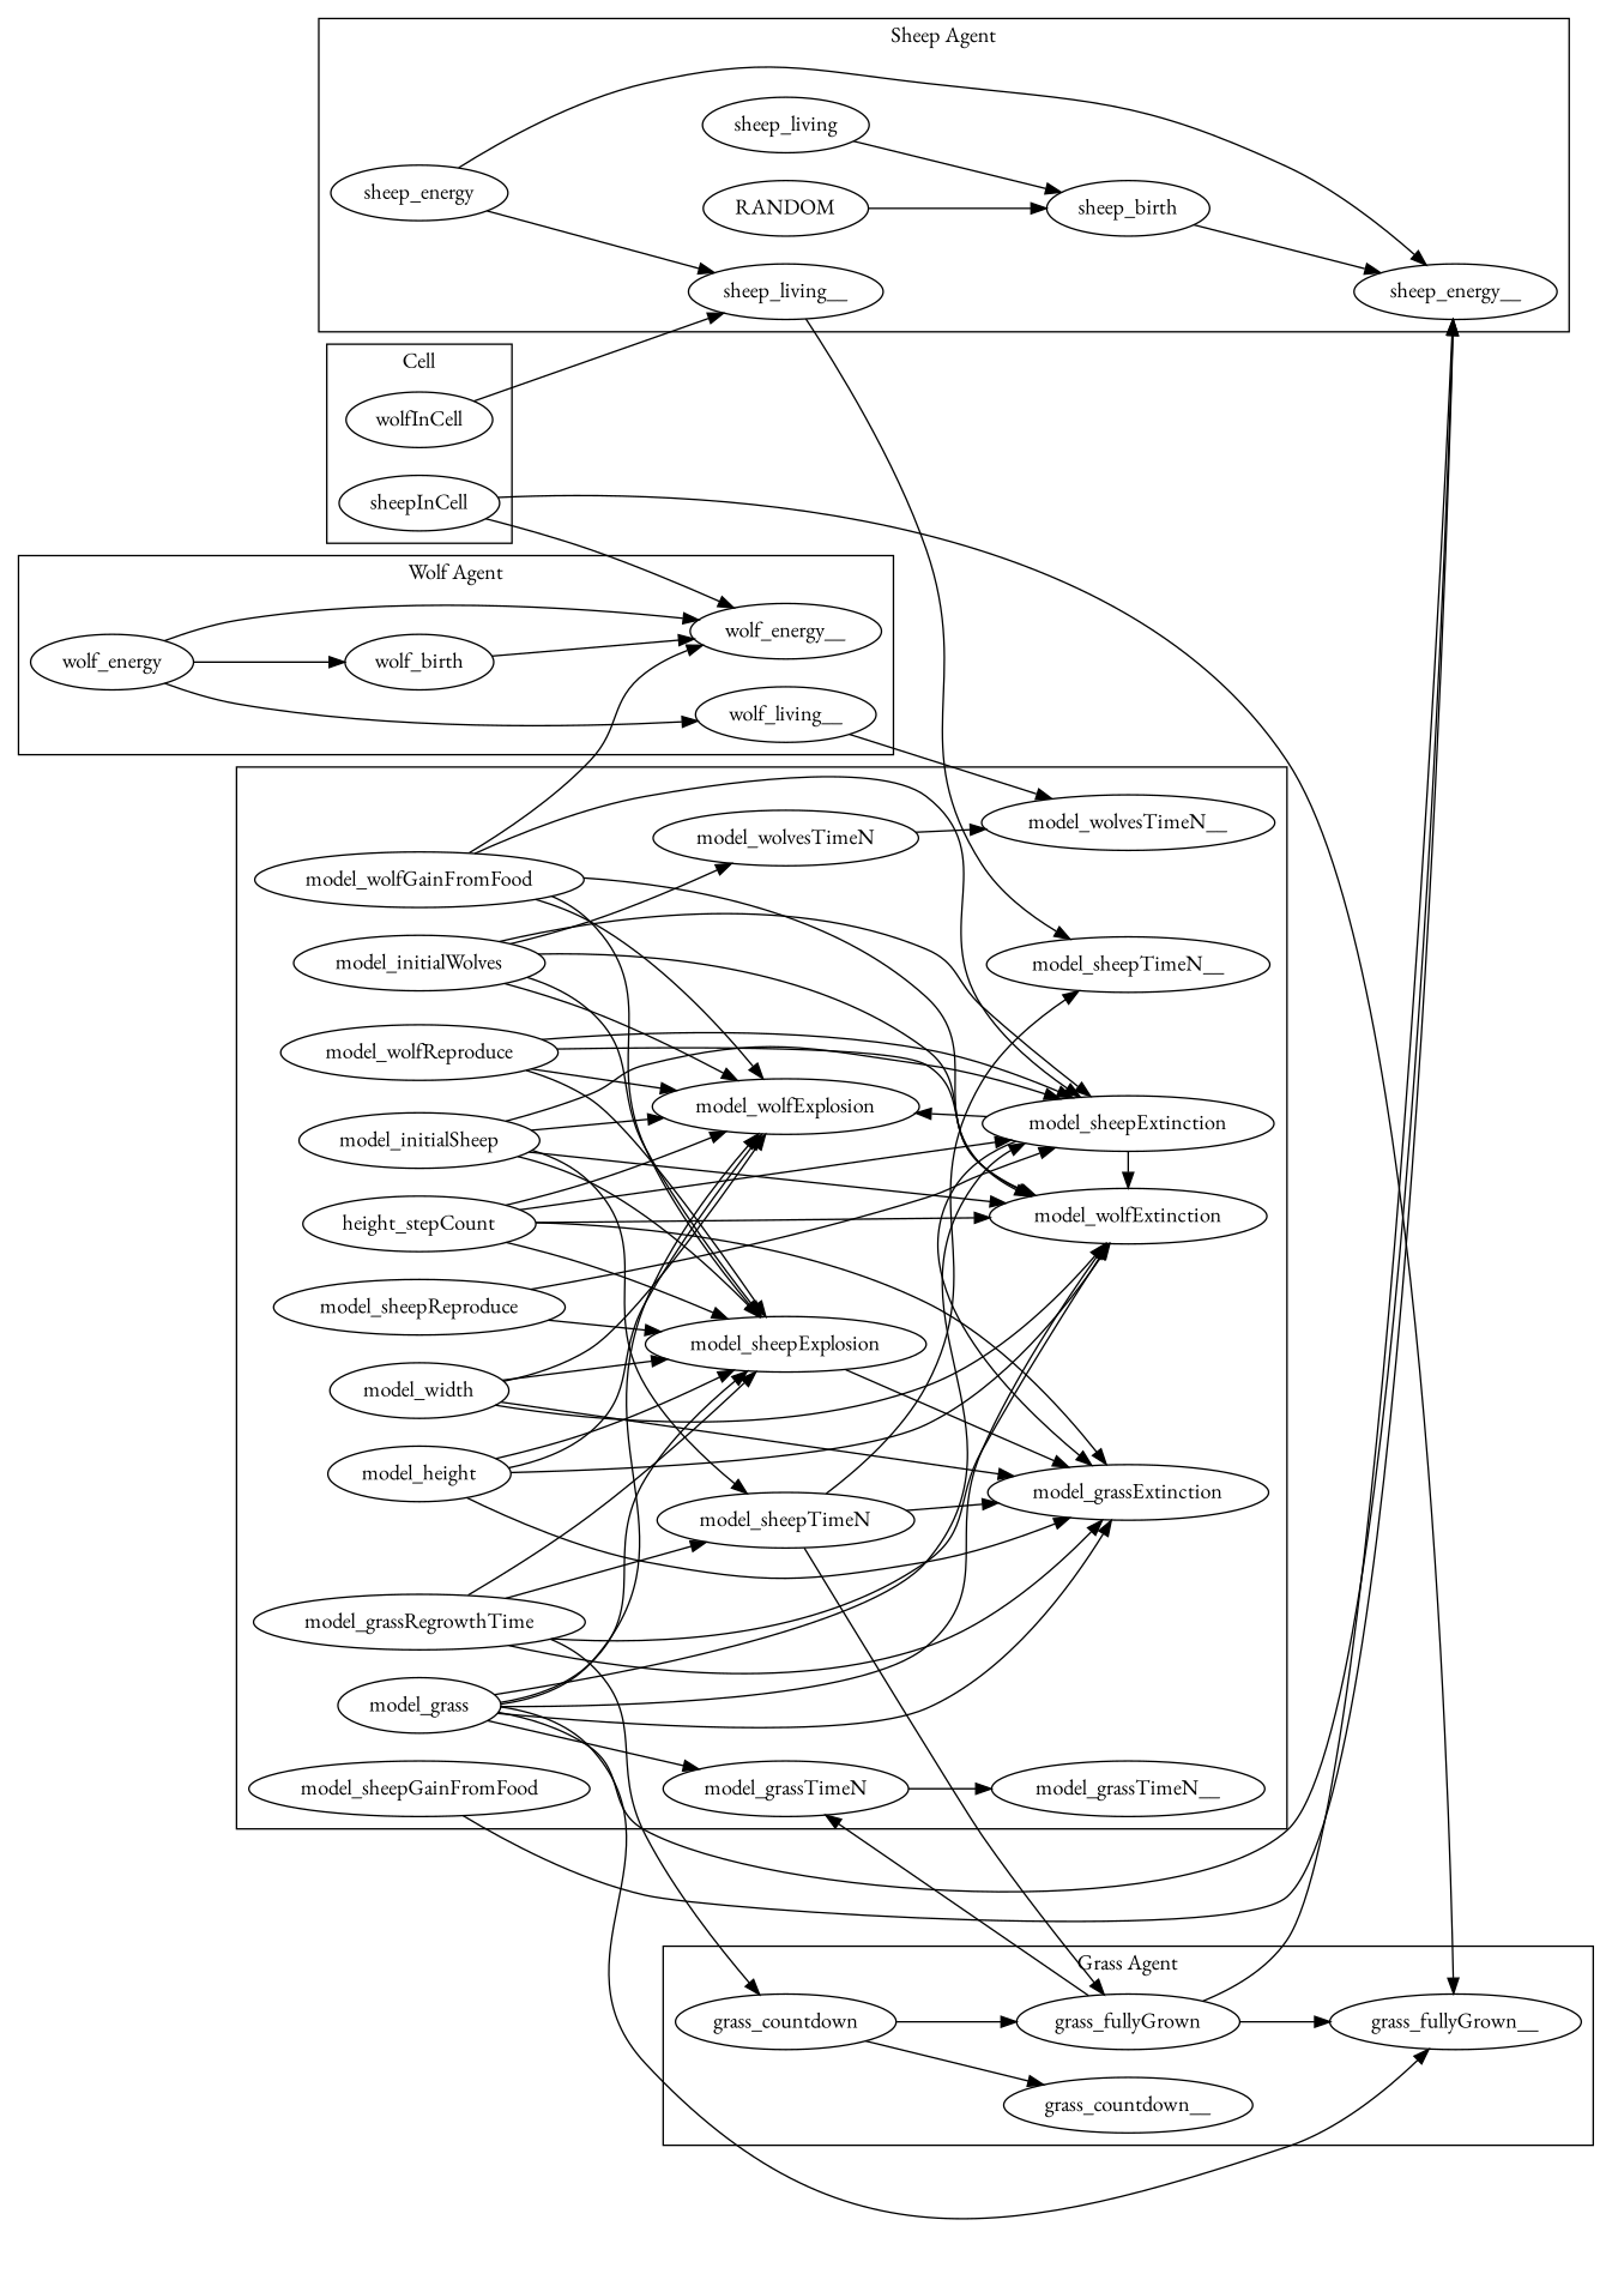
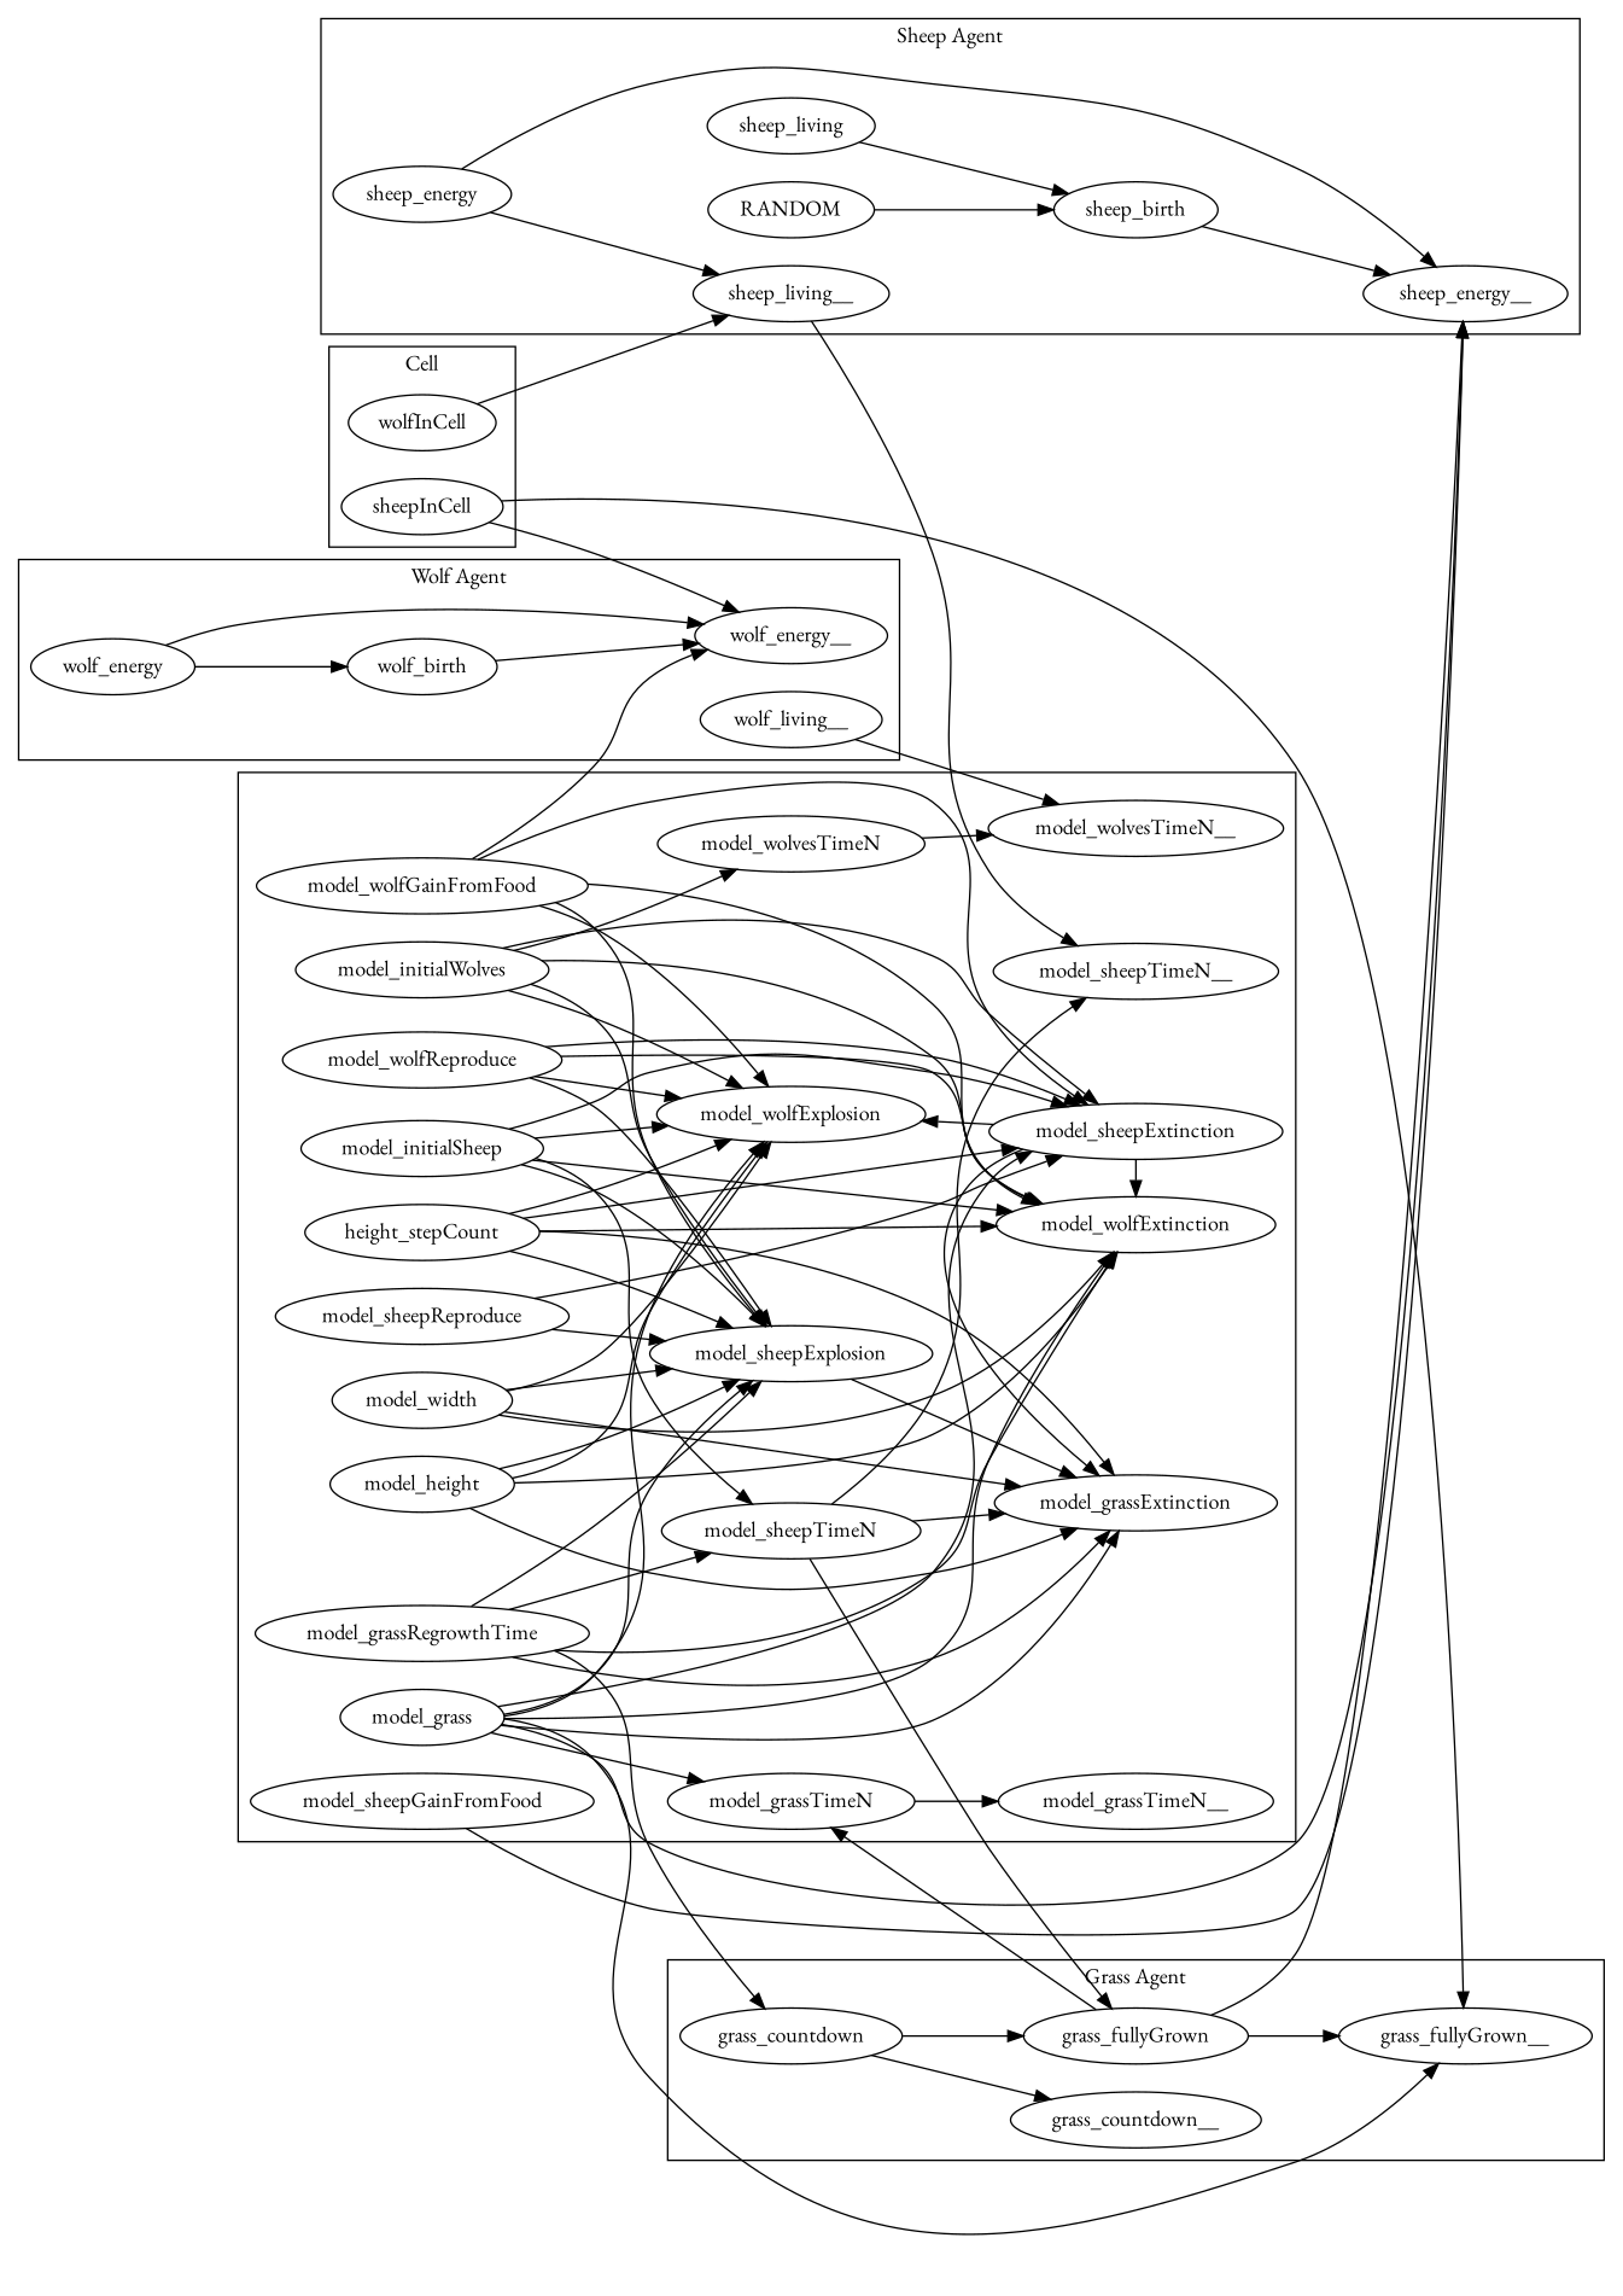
  digraph {
    fontname="EB Garamond"
    newrank=true
    rankdir=LR
    node [fontname="EB Garamond"]
    edge [fontname="EB Garamond"]
    model_sheepExplosion
    model_wolfExplosion
    model_sheepExtinction
    model_wolfExtinction
    model_grassExtinction
    model_sheepTimeN
    model_wolvesTimeN
    model_grassTimeN
    model_sheepTimeN__
    model_wolvesTimeN__
    model_grassTimeN__
    model_sheepGainFromFood
    model_wolfGainFromFood
    sheepInCell
    wolfInCell
    model_height
    model_width
    model_initialSheep
    model_initialWolves
    model_sheepReproduce
    model_wolfReproduce
    model_grass
    model_grassRegrowthTime
    n24 [label=height_stepCount]
    grass_fullyGrown
    grass_fullyGrown__
    grass_countdown
    grass_countdown__
    sheep_energy__
    sheep_living__
    sheep_energy
    sheep_living
    sheep_birth
    RANDOM
    wolf_energy__
    wolf_energy
    wolf_living__
    wolf_birth
    subgraph sub_1 {
      rank=same
      model_sheepExplosion
      model_wolfExplosion
    }
    subgraph sub_2 {
      rank=same
      model_sheepExtinction
      model_wolfExtinction
      model_grassExtinction
    }
    subgraph sub_3 {
      rank=same
      model_sheepTimeN
      model_wolvesTimeN
      model_grassTimeN
    }
    subgraph sub_4 {
      rank=same
      model_sheepTimeN__
      model_wolvesTimeN__
      model_grassTimeN__
    }
    subgraph sub_5 {
      rank=same
      model_sheepGainFromFood
      model_wolfGainFromFood
    }
    subgraph cluster_6 {
      label=Cell
      subgraph sub_7 {
        label=Cell
        rank=same
        sheepInCell
        wolfInCell
      }
    }
    subgraph cluster_8 {
      model_sheepExplosion
      model_wolfExplosion
      model_sheepExtinction
      model_wolfExtinction
      model_grassExtinction
      model_sheepTimeN
      model_wolvesTimeN
      model_grassTimeN
      model_sheepTimeN__
      model_wolvesTimeN__
      model_grassTimeN__
      model_sheepGainFromFood
      model_wolfGainFromFood
      model_height
      model_width
      model_initialSheep
      model_initialWolves
      model_sheepReproduce
      model_wolfReproduce
      model_grass
      model_grassRegrowthTime
      n24
    }
    subgraph cluster_9 {
      label="Grass Agent"
      grass_fullyGrown
      grass_fullyGrown__
      grass_countdown
      grass_countdown__
    }
    subgraph cluster_10 {
      label="Sheep Agent"
      sheep_energy__
      sheep_living__
      sheep_energy
      sheep_living
      sheep_birth
      RANDOM
    }
    subgraph cluster_11 {
      label="Wolf Agent"
      wolf_energy__
      wolf_energy
      wolf_living__
      wolf_birth
    }
    model_sheepExplosion -> model_grassExtinction
    model_sheepExtinction -> model_wolfExplosion
    model_sheepExtinction -> model_wolfExtinction
    model_sheepExtinction -> model_grassExtinction
    model_sheepTimeN -> model_grassExtinction
    model_sheepTimeN -> model_sheepTimeN__
    model_sheepTimeN -> grass_fullyGrown
    model_wolvesTimeN -> model_wolvesTimeN__
    model_grassTimeN -> model_grassTimeN__
    model_sheepGainFromFood -> sheep_energy__
    model_wolfGainFromFood -> model_sheepExplosion
    model_wolfGainFromFood -> model_wolfExplosion
    model_wolfGainFromFood -> model_sheepExtinction
    model_wolfGainFromFood -> model_wolfExtinction
    model_wolfGainFromFood -> wolf_energy__
    sheepInCell -> grass_fullyGrown__
    sheepInCell -> wolf_energy__
    wolfInCell -> sheep_living__
    model_height -> model_sheepExplosion
    model_height -> model_wolfExplosion
    model_height -> model_wolfExtinction
    model_height -> model_grassExtinction
    model_width -> model_sheepExplosion
    model_width -> model_wolfExplosion
    model_width -> model_wolfExtinction
    model_width -> model_grassExtinction
    model_initialSheep -> model_sheepExplosion
    model_initialSheep -> model_wolfExplosion
    model_initialSheep -> model_sheepExtinction
    model_initialSheep -> model_wolfExtinction
    model_initialSheep -> model_sheepTimeN
    model_initialWolves -> model_sheepExplosion
    model_initialWolves -> model_wolfExplosion
    model_initialWolves -> model_sheepExtinction
    model_initialWolves -> model_wolfExtinction
    model_initialWolves -> model_wolvesTimeN
    model_sheepReproduce -> model_sheepExplosion
    model_sheepReproduce -> model_sheepExtinction
    model_wolfReproduce -> model_sheepExplosion
    model_wolfReproduce -> model_wolfExplosion
    model_wolfReproduce -> model_sheepExtinction
    model_wolfReproduce -> model_wolfExtinction
    model_grass -> model_sheepExplosion
    model_grass -> model_wolfExplosion
    model_grass -> model_sheepExtinction
    model_grass -> model_wolfExtinction
    model_grass -> model_grassExtinction
    model_grass -> model_grassTimeN
    model_grass -> grass_fullyGrown__
    model_grass -> sheep_energy__
    model_grassRegrowthTime -> model_sheepExplosion
    model_grassRegrowthTime -> model_wolfExtinction
    model_grassRegrowthTime -> model_grassExtinction
    model_grassRegrowthTime -> model_sheepTimeN
    model_grassRegrowthTime -> grass_countdown
    n24 -> model_sheepExplosion
    n24 -> model_wolfExplosion
    n24 -> model_sheepExtinction
    n24 -> model_wolfExtinction
    n24 -> model_grassExtinction
    grass_fullyGrown -> model_grassTimeN
    grass_fullyGrown -> grass_fullyGrown__
    grass_fullyGrown -> sheep_energy__
    grass_countdown -> grass_fullyGrown
    grass_countdown -> grass_countdown__
    sheep_living__ -> model_sheepTimeN__
    sheep_energy -> sheep_energy__
    sheep_energy -> sheep_living__
    sheep_living -> sheep_birth
    sheep_birth -> sheep_energy__
    RANDOM -> sheep_birth
    wolf_energy -> wolf_energy__
-   wolf_energy -> wolf_living__
    wolf_energy -> wolf_birth
    wolf_living__ -> model_wolvesTimeN__
    wolf_birth -> wolf_energy__
  }
